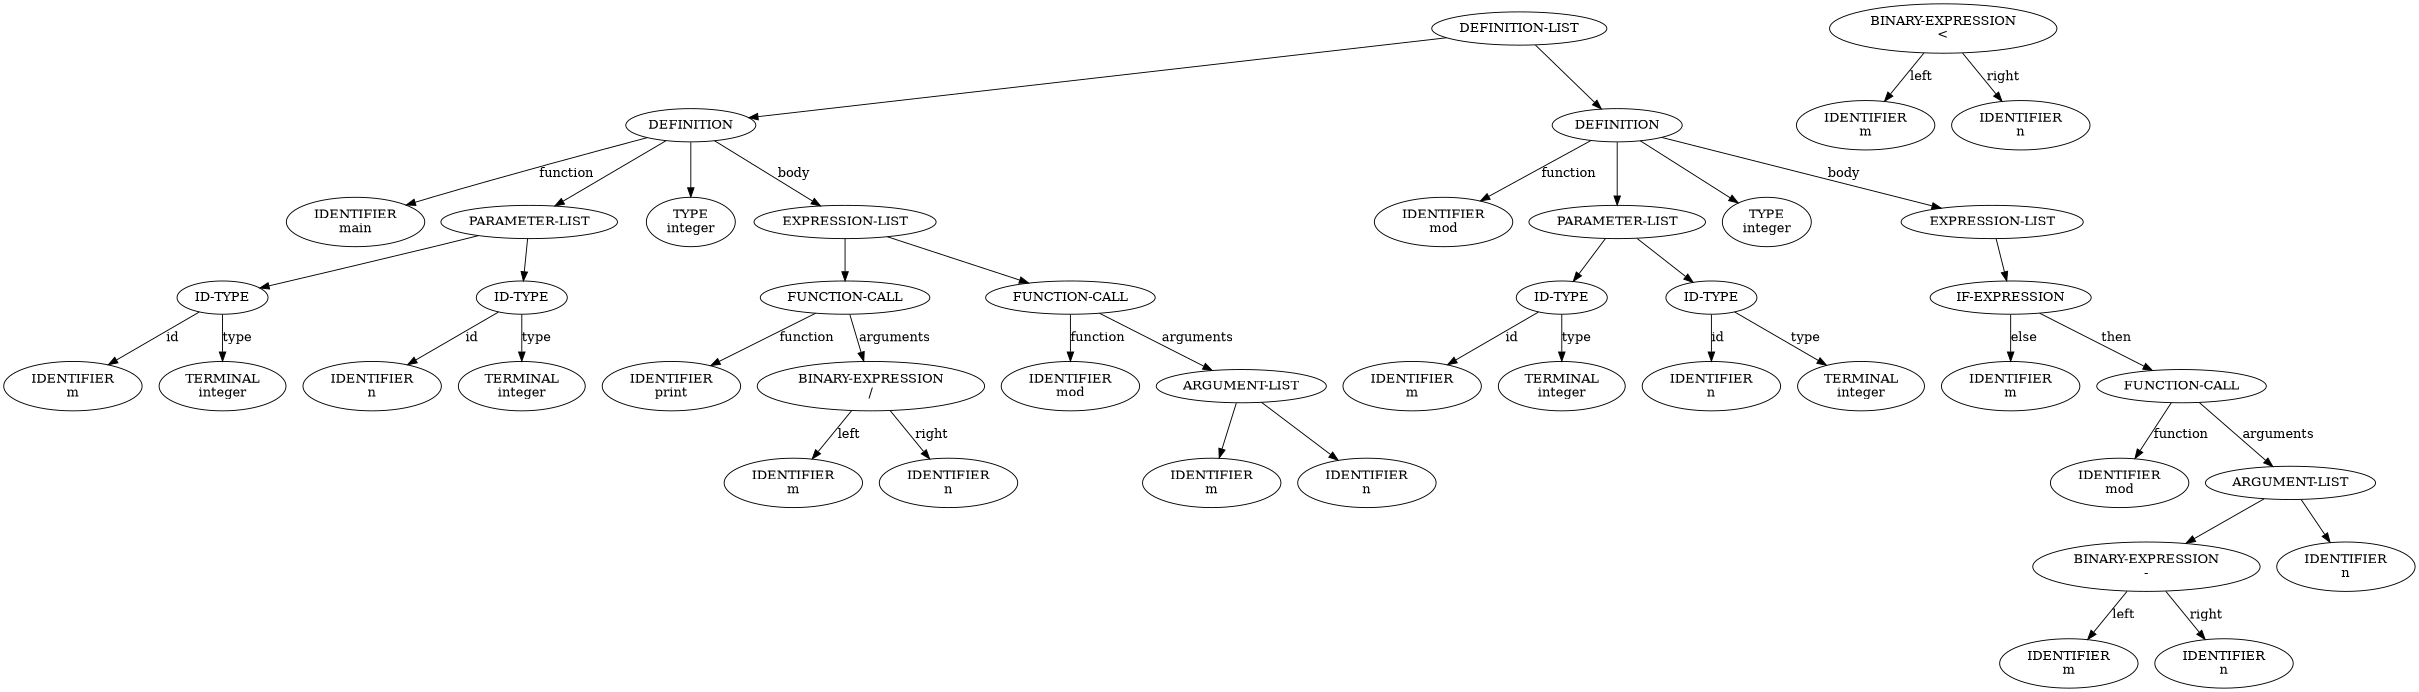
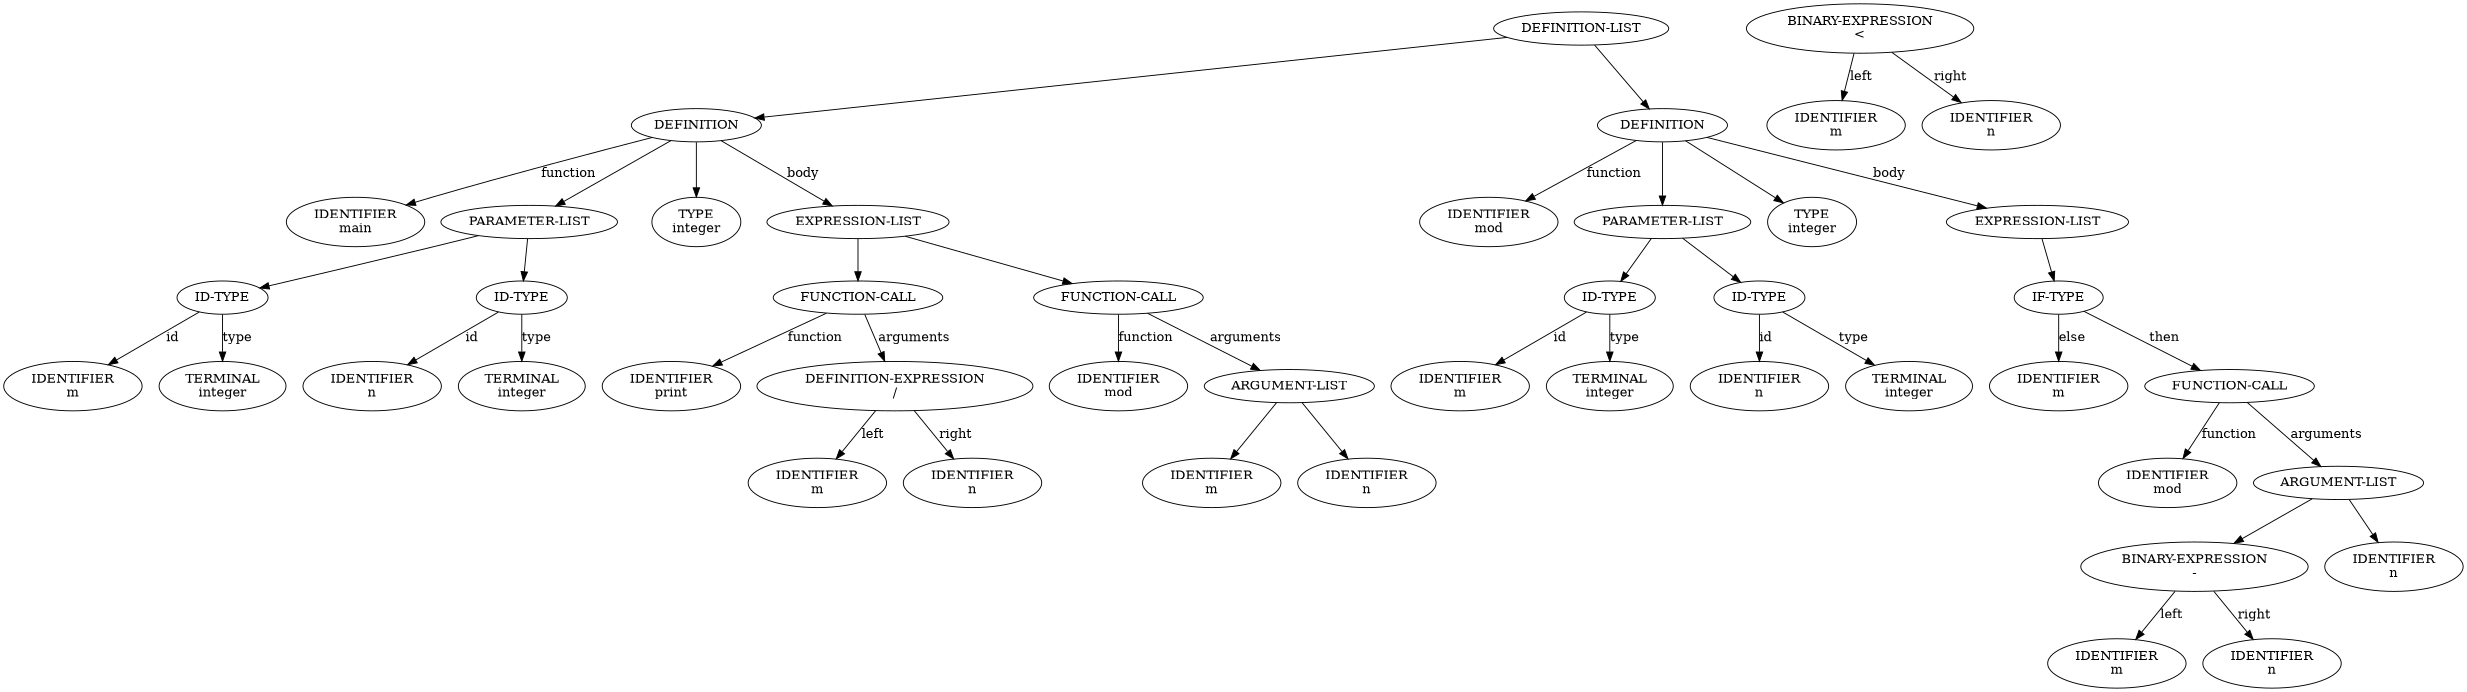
  digraph {
    n1 [label="DEFINITION-LIST"]
    n2 [label=DEFINITION]
    n3 [label=DEFINITION]
    n4 [label="IDENTIFIER\nmain"]
    n5 [label="PARAMETER-LIST"]
    n6 [label="TYPE\ninteger"]
    n7 [label="EXPRESSION-LIST"]
    n8 [label="IDENTIFIER\nmod"]
    n9 [label="PARAMETER-LIST"]
    n10 [label="TYPE\ninteger"]
    n11 [label="EXPRESSION-LIST"]
    n12 [label="ID-TYPE"]
    n13 [label="ID-TYPE"]
    n14 [label="FUNCTION-CALL"]
    n15 [label="FUNCTION-CALL"]
    n16 [label="IDENTIFIER\nm"]
    n17 [label="TERMINAL\ninteger"]
    n18 [label="IDENTIFIER\nn"]
    n19 [label="TERMINAL\ninteger"]
    n20 [label="IDENTIFIER\nprint"]
-   n21 [label="BINARY-EXPRESSION\n/"]
+   n21 [label="DEFINITION-EXPRESSION\n/"]
    n22 [label="IDENTIFIER\nmod"]
    n23 [label="ARGUMENT-LIST"]
    n24 [label="IDENTIFIER\nm"]
    n25 [label="IDENTIFIER\nn"]
    n26 [label="IDENTIFIER\nm"]
    n27 [label="IDENTIFIER\nn"]
    n28 [label="ID-TYPE"]
    n29 [label="ID-TYPE"]
-   n30 [label="IF-EXPRESSION"]
+   n30 [label="IF-TYPE"]
    n31 [label="IDENTIFIER\nm"]
    n32 [label="TERMINAL\ninteger"]
    n33 [label="IDENTIFIER\nn"]
    n34 [label="TERMINAL\ninteger"]
    n35 [label="IDENTIFIER\nm"]
    n36 [label="FUNCTION-CALL"]
    n37 [label="BINARY-EXPRESSION\n<"]
    n38 [label="IDENTIFIER\nm"]
    n39 [label="IDENTIFIER\nn"]
    n40 [label="IDENTIFIER\nmod"]
    n41 [label="ARGUMENT-LIST"]
    n42 [label="BINARY-EXPRESSION\n-"]
    n43 [label="IDENTIFIER\nn"]
    n44 [label="IDENTIFIER\nm"]
    n45 [label="IDENTIFIER\nn"]
    n1 -> n2
    n1 -> n3
    n2 -> n4 [label=function]
    n2 -> n5
    n2 -> n6
    n2 -> n7 [label=body]
    n3 -> n8 [label=function]
    n3 -> n9
    n3 -> n10
    n3 -> n11 [label=body]
    n5 -> n12
    n5 -> n13
    n7 -> n14
    n7 -> n15
    n9 -> n28
    n9 -> n29
    n11 -> n30
    n12 -> n16 [label=id]
    n12 -> n17 [label=type]
    n13 -> n18 [label=id]
    n13 -> n19 [label=type]
    n14 -> n20 [label=function]
    n14 -> n21 [label=arguments]
    n15 -> n22 [label=function]
    n15 -> n23 [label=arguments]
    n21 -> n24 [label=left]
    n21 -> n25 [label=right]
    n23 -> n26
    n23 -> n27
    n28 -> n31 [label=id]
    n28 -> n32 [label=type]
    n29 -> n33 [label=id]
    n29 -> n34 [label=type]
    n30 -> n35 [label=else]
    n30 -> n36 [label=then]
    n36 -> n40 [label=function]
    n36 -> n41 [label=arguments]
    n37 -> n38 [label=left]
    n37 -> n39 [label=right]
    n41 -> n42
    n41 -> n43
    n42 -> n44 [label=left]
    n42 -> n45 [label=right]
  }
